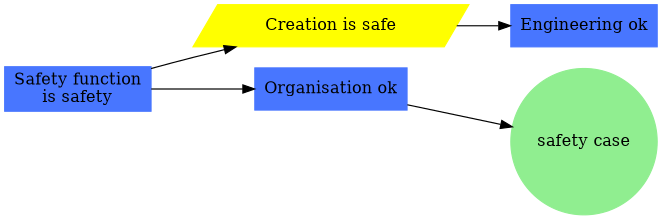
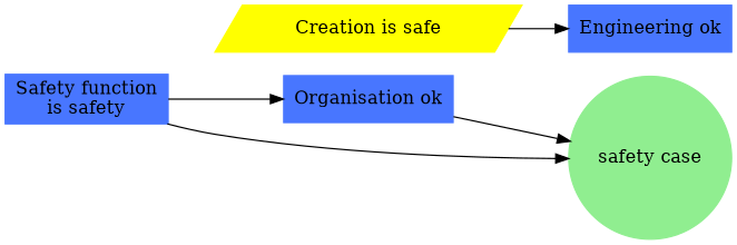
  digraph {
    rankdir=LR
    node [color=royalblue1 shape=box style=filled]
    n1 [label=<Safety function<br/> is safety >]
    n2 [color=yellow label="Creation is safe" shape=polygon sides=4 skew=0.2]
    n3 [label="Organisation ok"]
    n4 [label="Engineering ok"]
    n5 [color=lightgreen label="safety case" shape=circle]
-   n1 -> n2
+   n1 -> n5
    n1 -> n3
    n2 -> n4
    n3 -> n5
  }
